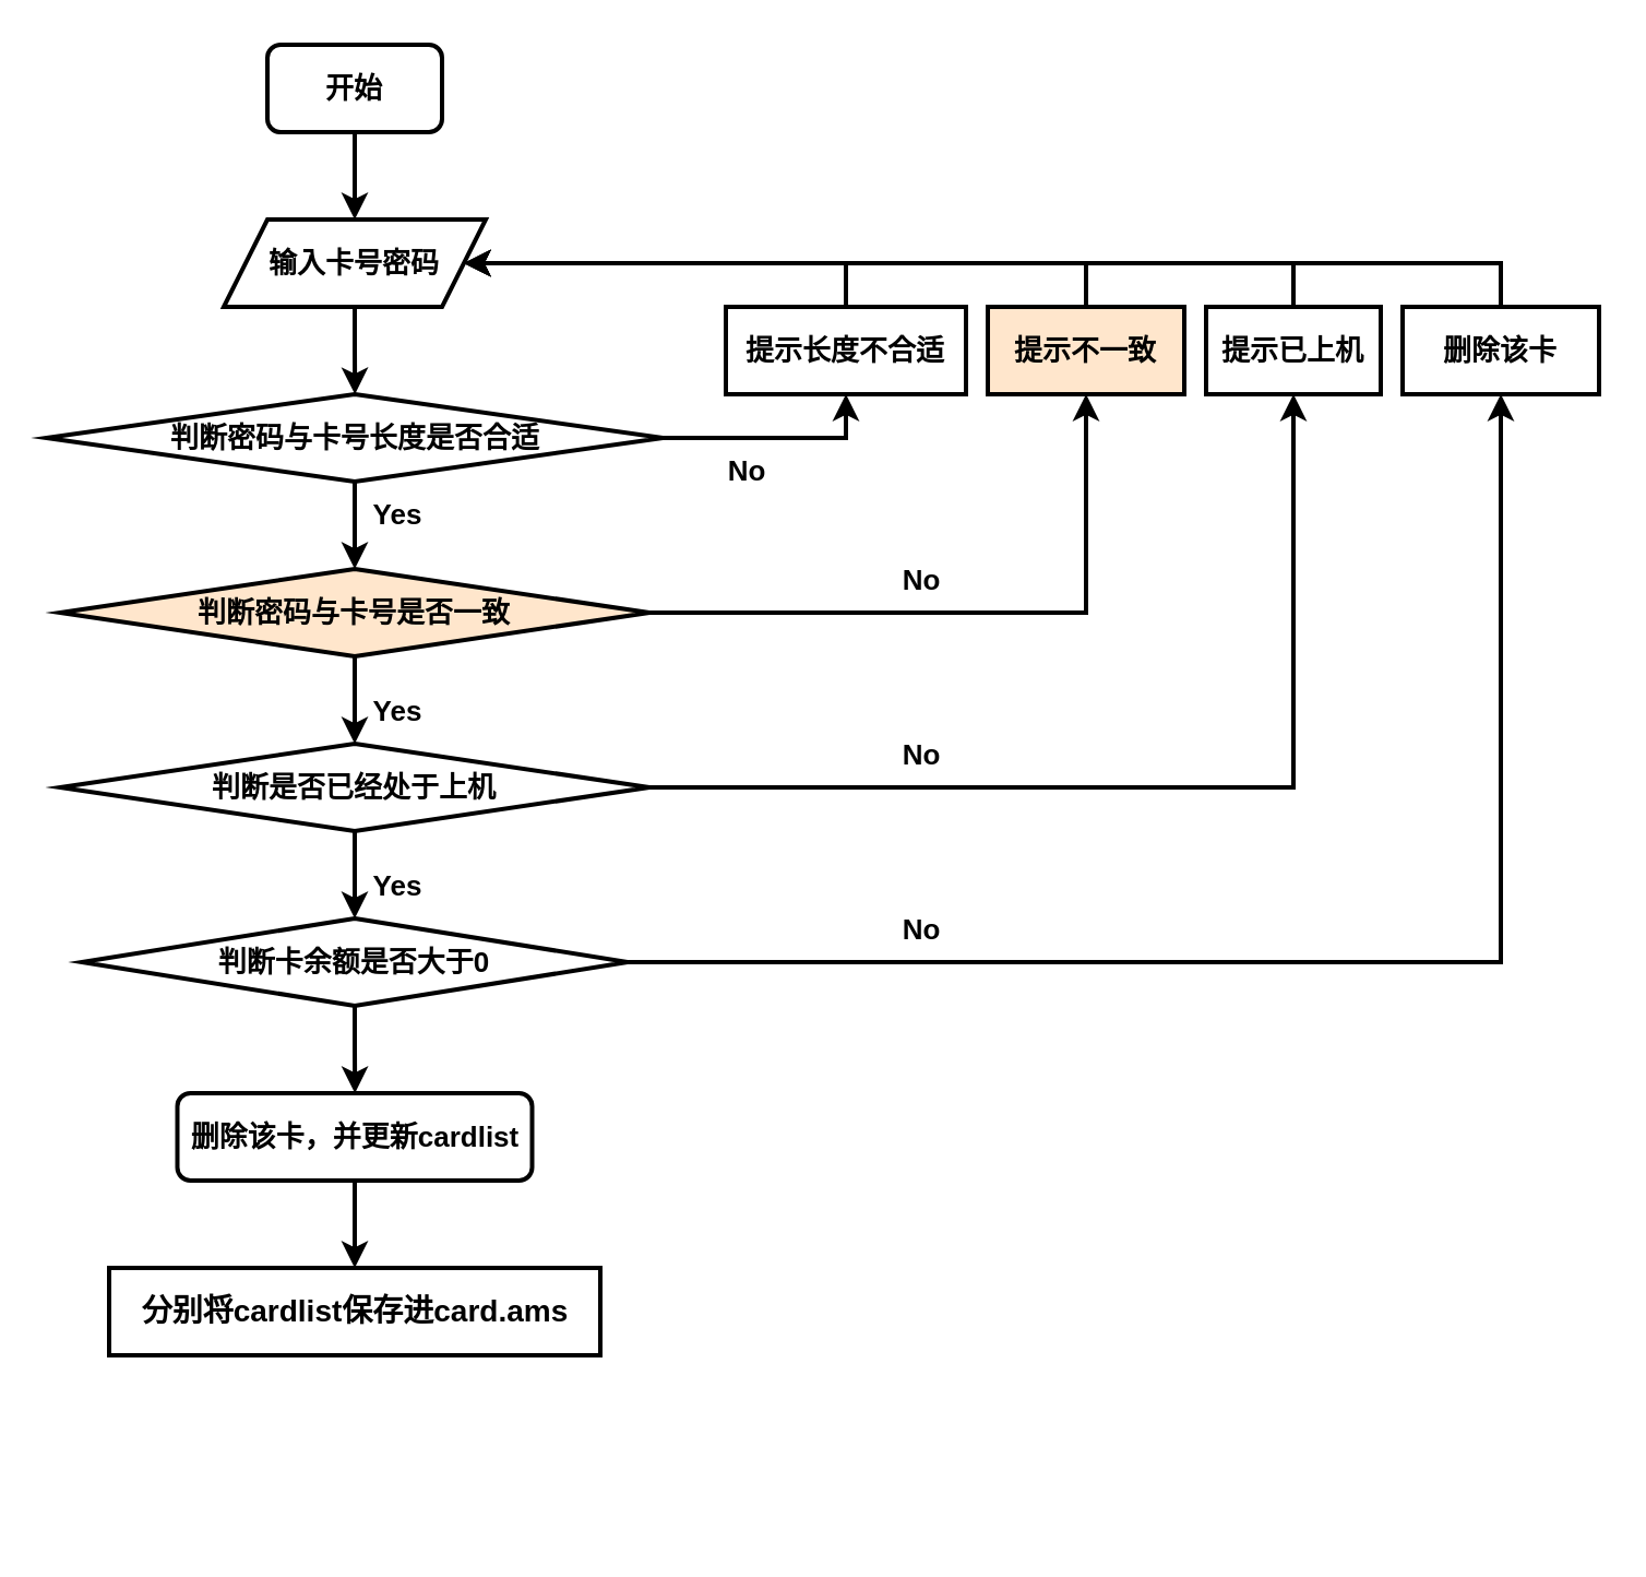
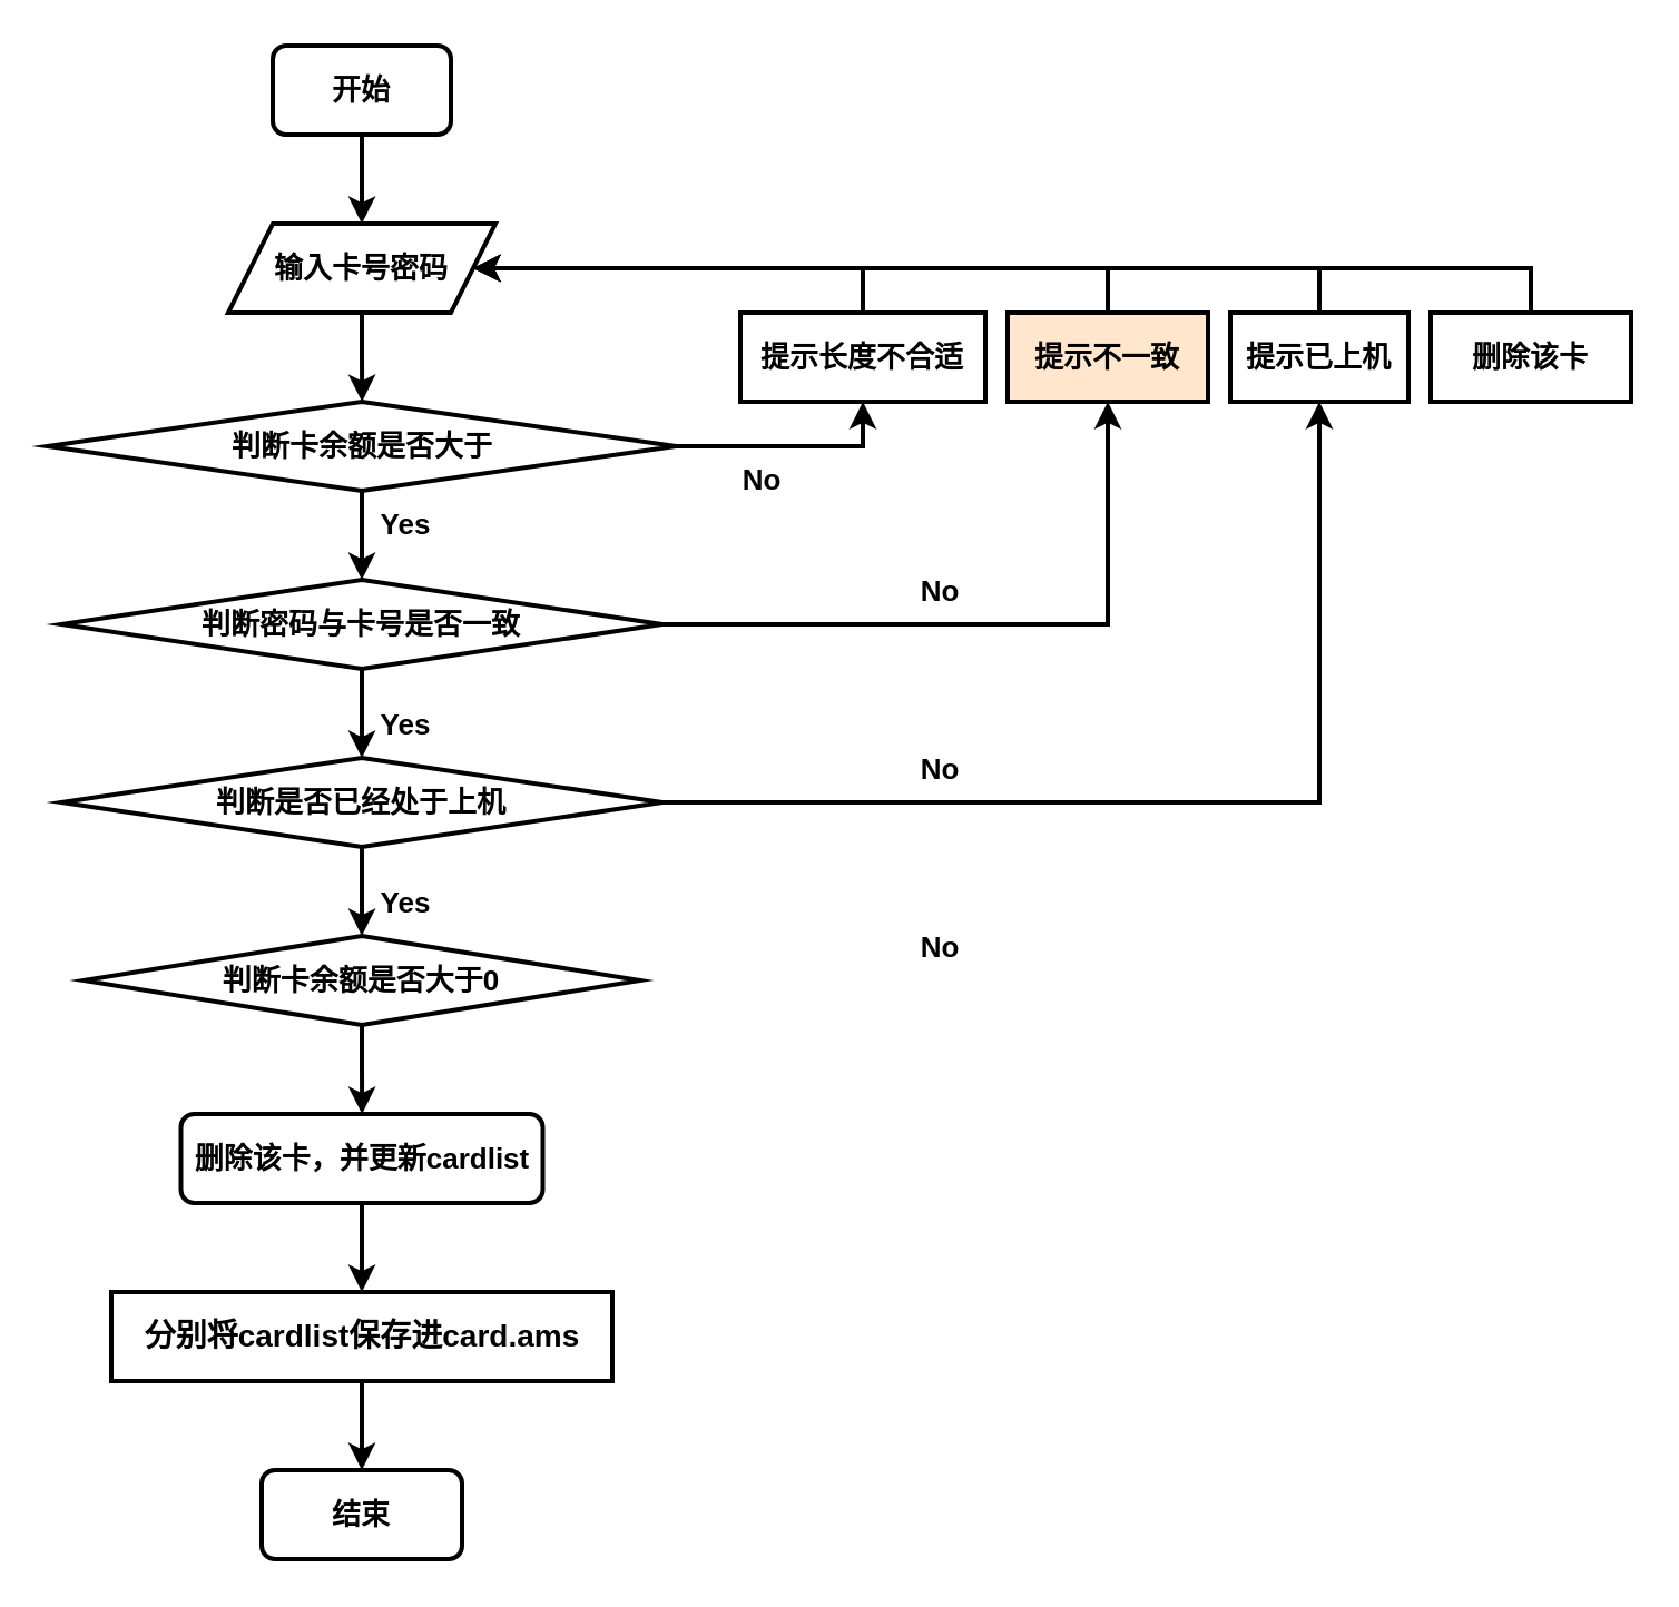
  <mxCell id="0" />
  <mxCell id="1" parent="0" />
  <mxCell id="2" style="edgeStyle=orthogonalEdgeStyle;rounded=0;orthogonalLoop=1;jettySize=auto;html=1;exitX=0.5;exitY=1;exitDx=0;exitDy=0;fontSize=13;strokeWidth=2;" parent="1" source="3" target="5" edge="1"><mxGeometry relative="1" as="geometry" /></mxCell>
  <mxCell id="3" value="&lt;b&gt;&lt;font style=&quot;font-size: 13px;&quot;&gt;开始&lt;/font&gt;&lt;/b&gt;" style="rounded=1;whiteSpace=wrap;html=1;strokeWidth=2;" parent="1" vertex="1"><mxGeometry x="122" y="20" width="80" height="40" as="geometry" /></mxCell>
  <mxCell id="4" style="edgeStyle=orthogonalEdgeStyle;rounded=0;orthogonalLoop=1;jettySize=auto;html=1;exitX=0.5;exitY=1;exitDx=0;exitDy=0;strokeWidth=2;fontSize=13;" parent="1" source="5" target="8" edge="1"><mxGeometry relative="1" as="geometry" /></mxCell>
  <mxCell id="5" value="&lt;b&gt;输入卡号密码&lt;/b&gt;" style="shape=parallelogram;perimeter=parallelogramPerimeter;whiteSpace=wrap;html=1;fixedSize=1;strokeWidth=2;fontSize=13;" parent="1" vertex="1"><mxGeometry x="102" y="100" width="120" height="40" as="geometry" /></mxCell>
  <mxCell id="6" style="edgeStyle=orthogonalEdgeStyle;rounded=0;orthogonalLoop=1;jettySize=auto;html=1;exitX=0.5;exitY=1;exitDx=0;exitDy=0;strokeWidth=2;fontSize=13;" parent="1" source="8" target="11" edge="1"><mxGeometry relative="1" as="geometry" /></mxCell>
  <mxCell id="7" style="edgeStyle=orthogonalEdgeStyle;rounded=0;orthogonalLoop=1;jettySize=auto;html=1;exitX=1;exitY=0.5;exitDx=0;exitDy=0;entryX=0.5;entryY=1;entryDx=0;entryDy=0;strokeWidth=2;fontSize=13;" parent="1" source="8" target="22" edge="1"><mxGeometry relative="1" as="geometry" /></mxCell>
- <mxCell id="8" value="&lt;b&gt;判断密码与卡号长度是否合适&lt;/b&gt;" style="rhombus;whiteSpace=wrap;html=1;strokeWidth=2;fontSize=13;" parent="1" vertex="1"><mxGeometry x="20.75" y="180" width="282.5" height="40" as="geometry" /></mxCell>
+ <mxCell id="8" value="&lt;b&gt;判断卡余额是否大于&lt;/b&gt;" style="rhombus;whiteSpace=wrap;html=1;strokeWidth=2;fontSize=13;" parent="1" vertex="1"><mxGeometry x="20.75" y="180" width="282.5" height="40" as="geometry" /></mxCell>
  <mxCell id="9" style="edgeStyle=orthogonalEdgeStyle;rounded=0;orthogonalLoop=1;jettySize=auto;html=1;exitX=0.5;exitY=1;exitDx=0;exitDy=0;strokeWidth=2;fontSize=13;" parent="1" source="11" target="14" edge="1"><mxGeometry relative="1" as="geometry" /></mxCell>
  <mxCell id="10" style="edgeStyle=orthogonalEdgeStyle;rounded=0;orthogonalLoop=1;jettySize=auto;html=1;exitX=1;exitY=0.5;exitDx=0;exitDy=0;entryX=0.5;entryY=1;entryDx=0;entryDy=0;strokeWidth=2;fontSize=13;" parent="1" source="11" target="24" edge="1"><mxGeometry relative="1" as="geometry" /></mxCell>
- <mxCell id="11" value="&lt;b&gt;判断密码与卡号是否一致&lt;/b&gt;" style="rhombus;whiteSpace=wrap;html=1;strokeWidth=2;fontSize=13;fillColor=#ffe6cc;" parent="1" vertex="1"><mxGeometry x="27" y="260" width="270" height="40" as="geometry" /></mxCell>
+ <mxCell id="11" value="&lt;b&gt;判断密码与卡号是否一致&lt;/b&gt;" style="rhombus;whiteSpace=wrap;html=1;strokeWidth=2;fontSize=13;" parent="1" vertex="1"><mxGeometry x="27" y="260" width="270" height="40" as="geometry" /></mxCell>
  <mxCell id="12" style="edgeStyle=orthogonalEdgeStyle;rounded=0;orthogonalLoop=1;jettySize=auto;html=1;exitX=0.5;exitY=1;exitDx=0;exitDy=0;strokeWidth=2;fontSize=13;" parent="1" source="14" target="19" edge="1"><mxGeometry relative="1" as="geometry" /></mxCell>
  <mxCell id="13" style="edgeStyle=orthogonalEdgeStyle;rounded=0;orthogonalLoop=1;jettySize=auto;html=1;exitX=1;exitY=0.5;exitDx=0;exitDy=0;strokeWidth=2;fontSize=13;" parent="1" source="14" target="26" edge="1"><mxGeometry relative="1" as="geometry" /></mxCell>
  <mxCell id="14" value="&lt;b&gt;判断是否已经处于上机&lt;/b&gt;" style="rhombus;whiteSpace=wrap;html=1;strokeWidth=2;fontSize=13;" parent="1" vertex="1"><mxGeometry x="27" y="340" width="270" height="40" as="geometry" /></mxCell>
  <mxCell id="15" style="edgeStyle=orthogonalEdgeStyle;rounded=0;orthogonalLoop=1;jettySize=auto;html=1;exitX=0.5;exitY=1;exitDx=0;exitDy=0;fontSize=14;strokeWidth=2;" parent="1" source="16" target="37" edge="1"><mxGeometry relative="1" as="geometry" /></mxCell>
  <mxCell id="16" value="&lt;b&gt;删除该卡，并更新cardlist&lt;/b&gt;" style="whiteSpace=wrap;html=1;strokeWidth=2;fontSize=13;rounded=1;" parent="1" vertex="1"><mxGeometry x="80.75" y="500" width="162.5" height="40" as="geometry" /></mxCell>
  <mxCell id="17" style="edgeStyle=orthogonalEdgeStyle;rounded=0;orthogonalLoop=1;jettySize=auto;html=1;exitX=0.5;exitY=1;exitDx=0;exitDy=0;strokeWidth=2;fontSize=13;" parent="1" source="19" target="16" edge="1"><mxGeometry relative="1" as="geometry" /></mxCell>
- <mxCell id="18" style="edgeStyle=orthogonalEdgeStyle;rounded=0;orthogonalLoop=1;jettySize=auto;html=1;exitX=1;exitY=0.5;exitDx=0;exitDy=0;entryX=0.5;entryY=1;entryDx=0;entryDy=0;strokeWidth=2;fontSize=13;" parent="1" source="19" target="28" edge="1"><mxGeometry relative="1" as="geometry" /></mxCell>
  <mxCell id="19" value="&lt;b&gt;判断卡余额是否大于0&lt;/b&gt;" style="rhombus;whiteSpace=wrap;html=1;strokeWidth=2;fontSize=13;" parent="1" vertex="1"><mxGeometry x="37" y="420" width="250" height="40" as="geometry" /></mxCell>
+ <mxCell id="20" value="&lt;b&gt;结束&lt;/b&gt;" style="rounded=1;whiteSpace=wrap;html=1;strokeWidth=2;fontSize=13;" parent="1" vertex="1"><mxGeometry x="117" y="660" width="90" height="40" as="geometry" /></mxCell>
  <mxCell id="21" style="edgeStyle=orthogonalEdgeStyle;rounded=0;orthogonalLoop=1;jettySize=auto;html=1;exitX=0.5;exitY=0;exitDx=0;exitDy=0;strokeWidth=2;fontSize=13;" parent="1" source="22" target="5" edge="1"><mxGeometry relative="1" as="geometry" /></mxCell>
  <mxCell id="22" value="&lt;b&gt;提示长度不合适&lt;/b&gt;" style="rounded=0;whiteSpace=wrap;html=1;strokeWidth=2;fontSize=13;" parent="1" vertex="1"><mxGeometry x="332" y="140" width="110" height="40" as="geometry" /></mxCell>
  <mxCell id="23" style="edgeStyle=orthogonalEdgeStyle;rounded=0;orthogonalLoop=1;jettySize=auto;html=1;exitX=0.5;exitY=0;exitDx=0;exitDy=0;entryX=1;entryY=0.5;entryDx=0;entryDy=0;strokeWidth=2;fontSize=13;" parent="1" source="24" target="5" edge="1"><mxGeometry relative="1" as="geometry" /></mxCell>
  <mxCell id="24" value="&lt;b&gt;提示不一致&lt;/b&gt;" style="rounded=0;whiteSpace=wrap;html=1;strokeWidth=2;fontSize=13;fillColor=#ffe6cc;" parent="1" vertex="1"><mxGeometry x="452" y="140" width="90" height="40" as="geometry" /></mxCell>
  <mxCell id="25" style="edgeStyle=orthogonalEdgeStyle;rounded=0;orthogonalLoop=1;jettySize=auto;html=1;exitX=0.5;exitY=0;exitDx=0;exitDy=0;entryX=1;entryY=0.5;entryDx=0;entryDy=0;strokeWidth=2;fontSize=13;" parent="1" source="26" target="5" edge="1"><mxGeometry relative="1" as="geometry" /></mxCell>
  <mxCell id="26" value="&lt;b&gt;提示已上机&lt;/b&gt;" style="rounded=0;whiteSpace=wrap;html=1;strokeWidth=2;fontSize=13;" parent="1" vertex="1"><mxGeometry x="552" y="140" width="80" height="40" as="geometry" /></mxCell>
  <mxCell id="27" style="edgeStyle=orthogonalEdgeStyle;rounded=0;orthogonalLoop=1;jettySize=auto;html=1;exitX=0.5;exitY=0;exitDx=0;exitDy=0;strokeWidth=2;fontSize=13;" parent="1" source="28" target="5" edge="1"><mxGeometry relative="1" as="geometry" /></mxCell>
  <mxCell id="28" value="&lt;b&gt;删除该卡&lt;/b&gt;" style="rounded=0;whiteSpace=wrap;html=1;strokeWidth=2;fontSize=13;" parent="1" vertex="1"><mxGeometry x="642" y="140" width="90" height="40" as="geometry" /></mxCell>
  <mxCell id="29" value="&lt;b&gt;Yes&lt;/b&gt;" style="text;html=1;strokeColor=none;fillColor=none;align=center;verticalAlign=middle;whiteSpace=wrap;rounded=0;fontSize=13;" parent="1" vertex="1"><mxGeometry x="152" y="390" width="60" height="30" as="geometry" /></mxCell>
  <mxCell id="30" value="&lt;b&gt;Yes&lt;/b&gt;" style="text;html=1;strokeColor=none;fillColor=none;align=center;verticalAlign=middle;whiteSpace=wrap;rounded=0;fontSize=13;" parent="1" vertex="1"><mxGeometry x="152" y="310" width="60" height="30" as="geometry" /></mxCell>
  <mxCell id="31" value="&lt;b&gt;Yes&lt;/b&gt;" style="text;html=1;strokeColor=none;fillColor=none;align=center;verticalAlign=middle;whiteSpace=wrap;rounded=0;fontSize=13;" parent="1" vertex="1"><mxGeometry x="152" y="220" width="60" height="30" as="geometry" /></mxCell>
  <mxCell id="32" value="&lt;b&gt;No&lt;/b&gt;" style="text;html=1;strokeColor=none;fillColor=none;align=center;verticalAlign=middle;whiteSpace=wrap;rounded=0;fontSize=13;" parent="1" vertex="1"><mxGeometry x="392" y="410" width="60" height="30" as="geometry" /></mxCell>
  <mxCell id="33" value="&lt;b&gt;No&lt;/b&gt;" style="text;html=1;strokeColor=none;fillColor=none;align=center;verticalAlign=middle;whiteSpace=wrap;rounded=0;fontSize=13;" parent="1" vertex="1"><mxGeometry x="392" y="330" width="60" height="30" as="geometry" /></mxCell>
  <mxCell id="34" value="&lt;b&gt;No&lt;/b&gt;" style="text;html=1;strokeColor=none;fillColor=none;align=center;verticalAlign=middle;whiteSpace=wrap;rounded=0;fontSize=13;" parent="1" vertex="1"><mxGeometry x="392" y="250" width="60" height="30" as="geometry" /></mxCell>
  <mxCell id="35" value="&lt;b&gt;No&lt;/b&gt;" style="text;html=1;strokeColor=none;fillColor=none;align=center;verticalAlign=middle;whiteSpace=wrap;rounded=0;fontSize=13;" parent="1" vertex="1"><mxGeometry x="312" y="200" width="60" height="30" as="geometry" /></mxCell>
+ <mxCell id="36" style="edgeStyle=orthogonalEdgeStyle;rounded=0;orthogonalLoop=1;jettySize=auto;html=1;exitX=0.5;exitY=1;exitDx=0;exitDy=0;strokeWidth=2;fontSize=14;" parent="1" source="37" target="20" edge="1"><mxGeometry relative="1" as="geometry" /></mxCell>
  <mxCell id="37" value="&lt;b&gt;&lt;font style=&quot;font-size: 14px;&quot;&gt;分别将cardlist保存进card.ams&lt;/font&gt;&lt;/b&gt;" style="rounded=0;whiteSpace=wrap;html=1;strokeWidth=2;" parent="1" vertex="1"><mxGeometry x="49.5" y="580" width="225" height="40" as="geometry" /></mxCell>
